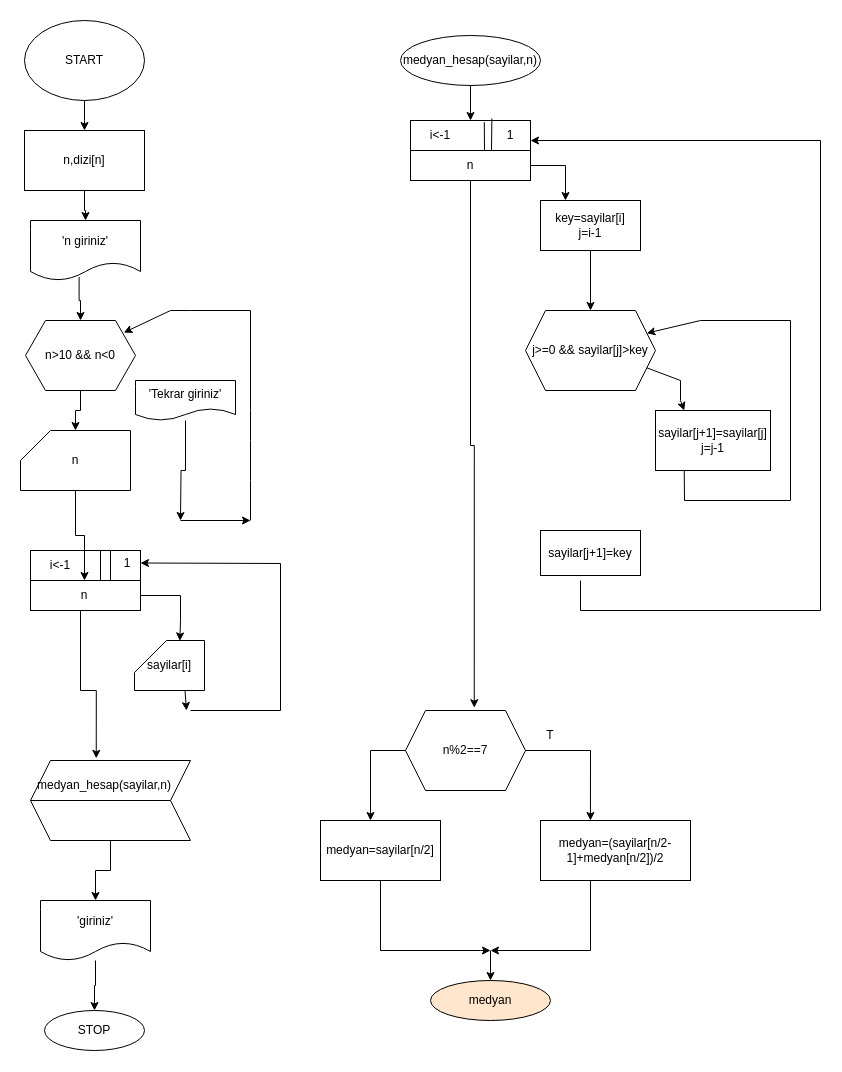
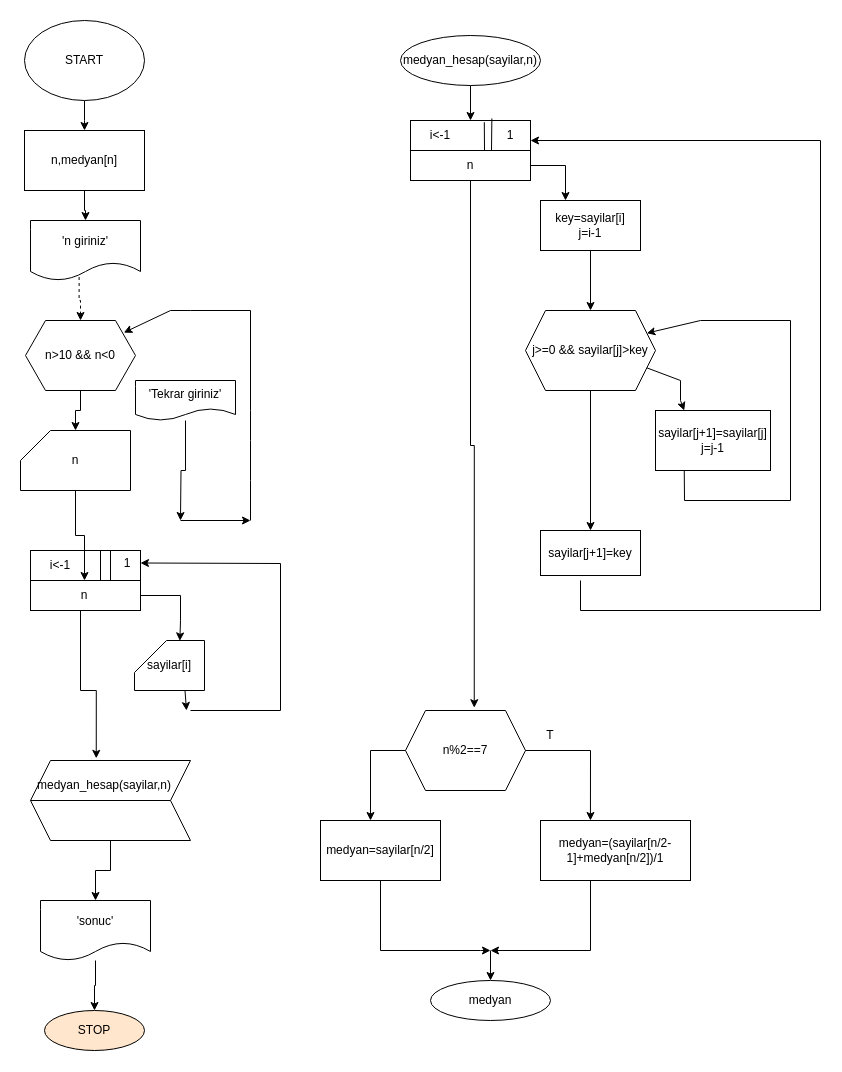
  <mxCell id="0" />
  <mxCell id="1" parent="0" />
  <mxCell id="2" value="" style="edgeStyle=orthogonalEdgeStyle;rounded=0;orthogonalLoop=1;jettySize=auto;html=1;" edge="1" parent="1" source="3"><mxGeometry relative="1" as="geometry"><mxPoint x="84" y="130" as="targetPoint" /></mxGeometry></mxCell>
  <mxCell id="3" value="START" style="ellipse;whiteSpace=wrap;html=1;" vertex="1" parent="1"><mxGeometry x="24" width="120" height="80" as="geometry" y="20" /></mxCell>
  <mxCell id="4" value="" style="edgeStyle=orthogonalEdgeStyle;rounded=0;orthogonalLoop=1;jettySize=auto;html=1;" edge="1" parent="1" source="5" target="64"><mxGeometry relative="1" as="geometry" /></mxCell>
  <mxCell id="5" value="n&amp;gt;10 &amp;amp;&amp;amp; n&amp;lt;0" style="shape=hexagon;perimeter=hexagonPerimeter2;whiteSpace=wrap;html=1;fixedSize=1;" vertex="1" parent="1"><mxGeometry x="25" y="320" width="110" height="70" as="geometry" /></mxCell>
- <mxCell id="6" value="" style="edgeStyle=orthogonalEdgeStyle;rounded=0;orthogonalLoop=1;jettySize=auto;html=1;exitX=0.442;exitY=0.942;exitDx=0;exitDy=0;exitPerimeter=0;entryX=0.5;entryY=0;entryDx=0;entryDy=0;" edge="1" parent="1" source="7" target="5"><mxGeometry relative="1" as="geometry"><mxPoint x="79.58" y="300" as="sourcePoint" /><mxPoint x="79.58" y="310" as="targetPoint" /></mxGeometry></mxCell>
+ <mxCell id="6" value="" style="edgeStyle=orthogonalEdgeStyle;rounded=0;orthogonalLoop=1;jettySize=auto;html=1;exitX=0.442;exitY=0.942;exitDx=0;exitDy=0;exitPerimeter=0;entryX=0.5;entryY=0;entryDx=0;entryDy=0;dashed=1;" edge="1" parent="1" source="7" target="5"><mxGeometry relative="1" as="geometry"><mxPoint x="79.58" y="300" as="sourcePoint" /><mxPoint x="79.58" y="310" as="targetPoint" /></mxGeometry></mxCell>
  <mxCell id="7" value="'n giriniz'" style="shape=document;whiteSpace=wrap;html=1;boundedLbl=1;" vertex="1" parent="1"><mxGeometry x="30" y="220" width="110" height="60" as="geometry" /></mxCell>
  <mxCell id="8" value="" style="edgeStyle=orthogonalEdgeStyle;rounded=0;orthogonalLoop=1;jettySize=auto;html=1;" edge="1" parent="1" source="9"><mxGeometry relative="1" as="geometry"><mxPoint x="180" y="520" as="targetPoint" /></mxGeometry></mxCell>
  <mxCell id="9" value="'Tekrar giriniz'" style="shape=document;whiteSpace=wrap;html=1;boundedLbl=1;" vertex="1" parent="1"><mxGeometry x="135" y="380" width="100" height="40" as="geometry" /></mxCell>
  <mxCell id="10" value="" style="endArrow=classic;html=1;rounded=0;entryX=0.894;entryY=0.173;entryDx=0;entryDy=0;entryPerimeter=0;" edge="1" parent="1" target="5"><mxGeometry width="50" height="50" relative="1" as="geometry"><mxPoint x="250" y="520" as="sourcePoint" /><mxPoint x="140" y="310" as="targetPoint" /><Array as="points"><mxPoint x="250" y="480" /><mxPoint x="250" y="440" /><mxPoint x="250" y="410" /><mxPoint x="250" y="310" /><mxPoint x="190" y="310" /><mxPoint x="170" y="310" /></Array></mxGeometry></mxCell>
  <mxCell id="11" value="" style="rounded=0;whiteSpace=wrap;html=1;" vertex="1" parent="1"><mxGeometry x="30" y="550" width="110" height="60" as="geometry" /></mxCell>
  <mxCell id="12" value="" style="endArrow=none;html=1;rounded=0;exitX=0;exitY=0.5;exitDx=0;exitDy=0;entryX=1;entryY=0.5;entryDx=0;entryDy=0;" edge="1" parent="1" source="11" target="11"><mxGeometry width="50" height="50" relative="1" as="geometry"><mxPoint x="150" y="680" as="sourcePoint" /><mxPoint x="200" y="630" as="targetPoint" /></mxGeometry></mxCell>
  <mxCell id="13" value="" style="endArrow=none;html=1;rounded=0;" edge="1" parent="1"><mxGeometry width="50" height="50" relative="1" as="geometry"><mxPoint x="100" y="550" as="sourcePoint" /><mxPoint x="100" y="580" as="targetPoint" /><Array as="points" /></mxGeometry></mxCell>
  <mxCell id="14" value="" style="endArrow=none;html=1;rounded=0;" edge="1" parent="1"><mxGeometry width="50" height="50" relative="1" as="geometry"><mxPoint x="110" y="550" as="sourcePoint" /><mxPoint x="110" y="580" as="targetPoint" /><Array as="points" /></mxGeometry></mxCell>
  <mxCell id="15" value="i&amp;lt;-1" style="text;html=1;strokeColor=none;fillColor=none;align=center;verticalAlign=middle;whiteSpace=wrap;rounded=0;" vertex="1" parent="1"><mxGeometry x="30" y="550" width="60" height="30" as="geometry" /></mxCell>
  <mxCell id="16" value="1" style="text;html=1;strokeColor=none;fillColor=none;align=center;verticalAlign=middle;whiteSpace=wrap;rounded=0;" vertex="1" parent="1"><mxGeometry x="114" y="550" width="26" height="25" as="geometry" /></mxCell>
  <mxCell id="17" style="edgeStyle=orthogonalEdgeStyle;rounded=0;orthogonalLoop=1;jettySize=auto;html=1;entryX=0.589;entryY=1.027;entryDx=0;entryDy=0;entryPerimeter=0;" edge="1" parent="1" source="18" target="27"><mxGeometry relative="1" as="geometry"><mxPoint x="80" y="750" as="targetPoint" /><Array as="points"><mxPoint x="80" y="690" /></Array></mxGeometry></mxCell>
  <mxCell id="18" value="n" style="text;html=1;strokeColor=none;fillColor=none;align=center;verticalAlign=middle;whiteSpace=wrap;rounded=0;" vertex="1" parent="1"><mxGeometry x="54" y="580" width="60" height="30" as="geometry" /></mxCell>
  <mxCell id="19" value="" style="edgeStyle=orthogonalEdgeStyle;rounded=0;orthogonalLoop=1;jettySize=auto;html=1;" edge="1" parent="1" source="20" target="7"><mxGeometry relative="1" as="geometry" /></mxCell>
- <mxCell id="20" value="n,dizi[n]" style="rounded=0;whiteSpace=wrap;html=1;" vertex="1" parent="1"><mxGeometry x="24" y="130" width="120" height="60" as="geometry" /></mxCell>
+ <mxCell id="20" value="n,medyan[n]" style="rounded=0;whiteSpace=wrap;html=1;" vertex="1" parent="1"><mxGeometry x="24" y="130" width="120" height="60" as="geometry" /></mxCell>
  <mxCell id="21" value="" style="endArrow=classic;html=1;rounded=0;" edge="1" parent="1"><mxGeometry width="50" height="50" relative="1" as="geometry"><mxPoint x="180" y="520" as="sourcePoint" /><mxPoint x="250" y="520" as="targetPoint" /></mxGeometry></mxCell>
  <mxCell id="22" value="" style="endArrow=classic;html=1;rounded=0;exitX=1;exitY=0.75;exitDx=0;exitDy=0;entryX=0.648;entryY=0.008;entryDx=0;entryDy=0;entryPerimeter=0;" edge="1" parent="1" source="11" target="23"><mxGeometry width="50" height="50" relative="1" as="geometry"><mxPoint x="150" y="610" as="sourcePoint" /><mxPoint x="170" y="620" as="targetPoint" /><Array as="points"><mxPoint x="180" y="595" /><mxPoint x="180" y="620" /></Array></mxGeometry></mxCell>
  <mxCell id="23" value="sayilar[i]" style="shape=card;whiteSpace=wrap;html=1;size=32;" vertex="1" parent="1"><mxGeometry x="134" y="640" width="70" height="50" as="geometry" /></mxCell>
  <mxCell id="24" value="" style="endArrow=classic;html=1;rounded=0;entryX=1;entryY=0.5;entryDx=0;entryDy=0;" edge="1" parent="1" target="16"><mxGeometry width="50" height="50" relative="1" as="geometry"><mxPoint x="190" y="710" as="sourcePoint" /><mxPoint x="280" y="550" as="targetPoint" /><Array as="points"><mxPoint x="280" y="710" /><mxPoint x="280" y="563" /></Array></mxGeometry></mxCell>
  <mxCell id="25" value="" style="endArrow=classic;html=1;rounded=0;exitX=0.5;exitY=1;exitDx=0;exitDy=0;exitPerimeter=0;" edge="1" parent="1"><mxGeometry width="50" height="50" relative="1" as="geometry"><mxPoint x="184.5" y="690" as="sourcePoint" /><mxPoint x="186" y="710" as="targetPoint" /></mxGeometry></mxCell>
  <mxCell id="26" value="" style="edgeStyle=orthogonalEdgeStyle;rounded=0;orthogonalLoop=1;jettySize=auto;html=1;" edge="1" parent="1" source="27" target="31"><mxGeometry relative="1" as="geometry" /></mxCell>
  <mxCell id="27" value="" style="shape=step;perimeter=stepPerimeter;whiteSpace=wrap;html=1;fixedSize=1;direction=west;" vertex="1" parent="1"><mxGeometry x="30" y="760" width="160" height="80" as="geometry" /></mxCell>
  <mxCell id="28" value="" style="endArrow=none;html=1;rounded=0;exitX=1;exitY=0.5;exitDx=0;exitDy=0;entryX=0;entryY=0.5;entryDx=0;entryDy=0;" edge="1" parent="1" source="27" target="27"><mxGeometry width="50" height="50" relative="1" as="geometry"><mxPoint x="46" y="690" as="sourcePoint" /><mxPoint x="96" y="640" as="targetPoint" /></mxGeometry></mxCell>
  <mxCell id="29" value="medyan_hesap(sayilar,n)" style="text;html=1;strokeColor=none;fillColor=none;align=center;verticalAlign=middle;whiteSpace=wrap;rounded=0;" vertex="1" parent="1"><mxGeometry x="74" y="770" width="60" height="30" as="geometry" /></mxCell>
  <mxCell id="30" value="" style="edgeStyle=orthogonalEdgeStyle;rounded=0;orthogonalLoop=1;jettySize=auto;html=1;" edge="1" parent="1" source="31" target="32"><mxGeometry relative="1" as="geometry" /></mxCell>
- <mxCell id="31" value="'giriniz'" style="shape=document;whiteSpace=wrap;html=1;boundedLbl=1;" vertex="1" parent="1"><mxGeometry x="40" y="900" width="110" height="60" as="geometry" /></mxCell>
- <mxCell id="32" value="STOP" style="ellipse;whiteSpace=wrap;html=1;" vertex="1" parent="1"><mxGeometry x="44" y="1010" width="100" height="40" as="geometry" /></mxCell>
+ <mxCell id="31" value="'sonuc'" style="shape=document;whiteSpace=wrap;html=1;boundedLbl=1;" vertex="1" parent="1"><mxGeometry x="40" y="900" width="110" height="60" as="geometry" /></mxCell>
+ <mxCell id="32" value="STOP" style="ellipse;whiteSpace=wrap;html=1;fillColor=#ffe6cc;" vertex="1" parent="1"><mxGeometry x="44" y="1010" width="100" height="40" as="geometry" /></mxCell>
  <mxCell id="33" value="" style="edgeStyle=orthogonalEdgeStyle;rounded=0;orthogonalLoop=1;jettySize=auto;html=1;" edge="1" parent="1" source="34" target="35"><mxGeometry relative="1" as="geometry" /></mxCell>
  <mxCell id="34" value="medyan_hesap(sayilar,n)" style="ellipse;whiteSpace=wrap;html=1;" vertex="1" parent="1"><mxGeometry x="400" y="35" width="140" height="50" as="geometry" /></mxCell>
  <mxCell id="35" value="" style="rounded=0;whiteSpace=wrap;html=1;" vertex="1" parent="1"><mxGeometry x="410" y="120" width="120" height="60" as="geometry" /></mxCell>
  <mxCell id="36" value="" style="endArrow=none;html=1;rounded=0;exitX=0;exitY=0.5;exitDx=0;exitDy=0;entryX=1;entryY=0.5;entryDx=0;entryDy=0;" edge="1" parent="1" source="35" target="35"><mxGeometry width="50" height="50" relative="1" as="geometry"><mxPoint x="400" y="260" as="sourcePoint" /><mxPoint x="450" y="210" as="targetPoint" /></mxGeometry></mxCell>
  <mxCell id="37" value="" style="endArrow=none;html=1;rounded=0;exitX=0.678;exitY=-0.034;exitDx=0;exitDy=0;exitPerimeter=0;" edge="1" parent="1" source="35"><mxGeometry width="50" height="50" relative="1" as="geometry"><mxPoint x="400" y="260" as="sourcePoint" /><mxPoint x="491" y="150" as="targetPoint" /></mxGeometry></mxCell>
  <mxCell id="38" value="" style="endArrow=none;html=1;rounded=0;exitX=0.615;exitY=0.028;exitDx=0;exitDy=0;exitPerimeter=0;" edge="1" parent="1" source="35"><mxGeometry width="50" height="50" relative="1" as="geometry"><mxPoint x="400" y="260" as="sourcePoint" /><mxPoint x="484" y="150" as="targetPoint" /></mxGeometry></mxCell>
  <mxCell id="39" value="i&amp;lt;-1" style="text;html=1;strokeColor=none;fillColor=none;align=center;verticalAlign=middle;whiteSpace=wrap;rounded=0;" vertex="1" parent="1"><mxGeometry x="410" y="120" width="60" height="30" as="geometry" /></mxCell>
  <mxCell id="40" value="" style="edgeStyle=orthogonalEdgeStyle;rounded=0;orthogonalLoop=1;jettySize=auto;html=1;entryX=0.573;entryY=-0.035;entryDx=0;entryDy=0;entryPerimeter=0;" edge="1" parent="1" source="41" target="53"><mxGeometry relative="1" as="geometry"><mxPoint x="470" y="235" as="targetPoint" /></mxGeometry></mxCell>
  <mxCell id="41" value="n" style="text;html=1;strokeColor=none;fillColor=none;align=center;verticalAlign=middle;whiteSpace=wrap;rounded=0;" vertex="1" parent="1"><mxGeometry x="440" y="150" width="60" height="30" as="geometry" /></mxCell>
  <mxCell id="42" value="1" style="text;html=1;strokeColor=none;fillColor=none;align=center;verticalAlign=middle;whiteSpace=wrap;rounded=0;" vertex="1" parent="1"><mxGeometry x="480" y="120" width="60" height="30" as="geometry" /></mxCell>
  <mxCell id="43" value="" style="edgeStyle=orthogonalEdgeStyle;rounded=0;orthogonalLoop=1;jettySize=auto;html=1;" edge="1" parent="1" source="44" target="47"><mxGeometry relative="1" as="geometry" /></mxCell>
  <mxCell id="44" value="key=sayilar[i]&lt;br&gt;j=i-1" style="rounded=0;whiteSpace=wrap;html=1;" vertex="1" parent="1"><mxGeometry x="540" y="200" width="100" height="50" as="geometry" /></mxCell>
  <mxCell id="45" value="" style="endArrow=classic;html=1;rounded=0;exitX=1;exitY=0.75;exitDx=0;exitDy=0;entryX=0.25;entryY=0;entryDx=0;entryDy=0;" edge="1" parent="1" source="35" target="44"><mxGeometry width="50" height="50" relative="1" as="geometry"><mxPoint x="660" y="150" as="sourcePoint" /><mxPoint x="660" y="180" as="targetPoint" /><Array as="points"><mxPoint x="565" y="165" /></Array></mxGeometry></mxCell>
+ <mxCell id="46" value="" style="edgeStyle=orthogonalEdgeStyle;rounded=0;orthogonalLoop=1;jettySize=auto;html=1;" edge="1" parent="1" source="47" target="51"><mxGeometry relative="1" as="geometry" /></mxCell>
  <mxCell id="47" value="j&amp;gt;=0 &amp;amp;&amp;amp; sayilar[j]&amp;gt;key" style="shape=hexagon;perimeter=hexagonPerimeter2;whiteSpace=wrap;html=1;fixedSize=1;" vertex="1" parent="1"><mxGeometry x="525" y="310" width="130" height="80" as="geometry" /></mxCell>
  <mxCell id="48" value="sayilar[j+1]=sayilar[j]&lt;br&gt;j=j-1" style="rounded=0;whiteSpace=wrap;html=1;" vertex="1" parent="1"><mxGeometry x="655" y="410" width="115" height="60" as="geometry" /></mxCell>
  <mxCell id="49" value="" style="endArrow=classic;html=1;rounded=0;exitX=1;exitY=0.75;exitDx=0;exitDy=0;entryX=0.25;entryY=0;entryDx=0;entryDy=0;" edge="1" parent="1" source="47" target="48"><mxGeometry width="50" height="50" relative="1" as="geometry"><mxPoint x="660" y="390" as="sourcePoint" /><mxPoint x="690" y="390" as="targetPoint" /><Array as="points"><mxPoint x="680" y="380" /><mxPoint x="680" y="400" /></Array></mxGeometry></mxCell>
  <mxCell id="50" value="" style="endArrow=classic;html=1;rounded=0;exitX=0.25;exitY=1;exitDx=0;exitDy=0;entryX=1;entryY=0.25;entryDx=0;entryDy=0;" edge="1" parent="1" source="48" target="47"><mxGeometry width="50" height="50" relative="1" as="geometry"><mxPoint x="660" y="390" as="sourcePoint" /><mxPoint x="670" y="330" as="targetPoint" /><Array as="points"><mxPoint x="684" y="500" /><mxPoint x="790" y="500" /><mxPoint x="790" y="320" /><mxPoint x="700" y="320" /></Array></mxGeometry></mxCell>
  <mxCell id="51" value="sayilar[j+1]=key" style="rounded=0;whiteSpace=wrap;html=1;" vertex="1" parent="1"><mxGeometry x="540" y="530" width="100" height="45" as="geometry" /></mxCell>
  <mxCell id="52" value="" style="endArrow=classic;html=1;rounded=0;exitX=0.417;exitY=0.987;exitDx=0;exitDy=0;exitPerimeter=0;" edge="1" parent="1"><mxGeometry width="50" height="50" relative="1" as="geometry"><mxPoint x="580" y="580.005" as="sourcePoint" /><mxPoint x="530" y="140" as="targetPoint" /><Array as="points"><mxPoint x="580" y="610" /><mxPoint x="820" y="610" /><mxPoint x="820" y="140" /></Array></mxGeometry></mxCell>
  <mxCell id="53" value="n%2==7" style="shape=hexagon;perimeter=hexagonPerimeter2;whiteSpace=wrap;html=1;fixedSize=1;" vertex="1" parent="1"><mxGeometry x="405" y="710" width="120" height="80" as="geometry" /></mxCell>
  <mxCell id="54" value="" style="endArrow=classic;html=1;rounded=0;exitX=1;exitY=0.5;exitDx=0;exitDy=0;entryX=0.333;entryY=0;entryDx=0;entryDy=0;entryPerimeter=0;" edge="1" parent="1" source="53" target="56"><mxGeometry width="50" height="50" relative="1" as="geometry"><mxPoint x="840" y="590" as="sourcePoint" /><mxPoint x="570" y="750" as="targetPoint" /><Array as="points"><mxPoint x="590" y="750" /></Array></mxGeometry></mxCell>
  <mxCell id="55" value="" style="edgeStyle=orthogonalEdgeStyle;rounded=0;orthogonalLoop=1;jettySize=auto;html=1;exitX=0.5;exitY=1;exitDx=0;exitDy=0;" edge="1" parent="1" source="56"><mxGeometry relative="1" as="geometry"><mxPoint x="616" y="890" as="sourcePoint" /><mxPoint x="490" y="950" as="targetPoint" /><Array as="points"><mxPoint x="590" y="880" /><mxPoint x="590" y="950" /></Array></mxGeometry></mxCell>
- <mxCell id="56" value="medyan=(sayilar[n/2-1]+medyan[n/2])/2" style="rounded=0;whiteSpace=wrap;html=1;" vertex="1" parent="1"><mxGeometry x="540" y="820" width="150" height="60" as="geometry" /></mxCell>
+ <mxCell id="56" value="medyan=(sayilar[n/2-1]+medyan[n/2])/1" style="rounded=0;whiteSpace=wrap;html=1;" vertex="1" parent="1"><mxGeometry x="540" y="820" width="150" height="60" as="geometry" /></mxCell>
  <mxCell id="57" value="T" style="text;html=1;strokeColor=none;fillColor=none;align=center;verticalAlign=middle;whiteSpace=wrap;rounded=0;" vertex="1" parent="1"><mxGeometry x="520" y="720" width="60" height="30" as="geometry" /></mxCell>
  <mxCell id="58" value="" style="endArrow=classic;html=1;rounded=0;exitX=0;exitY=0.5;exitDx=0;exitDy=0;" edge="1" parent="1" source="53"><mxGeometry width="50" height="50" relative="1" as="geometry"><mxPoint x="510" y="690" as="sourcePoint" /><mxPoint x="370" y="820" as="targetPoint" /><Array as="points"><mxPoint x="370" y="750" /></Array></mxGeometry></mxCell>
  <mxCell id="59" value="" style="edgeStyle=orthogonalEdgeStyle;rounded=0;orthogonalLoop=1;jettySize=auto;html=1;" edge="1" parent="1" source="60"><mxGeometry relative="1" as="geometry"><mxPoint x="490" y="950" as="targetPoint" /><Array as="points"><mxPoint x="380" y="950" /><mxPoint x="480" y="950" /></Array></mxGeometry></mxCell>
  <mxCell id="60" value="medyan=sayilar[n/2]" style="rounded=0;whiteSpace=wrap;html=1;" vertex="1" parent="1"><mxGeometry x="320" y="820" width="120" height="60" as="geometry" /></mxCell>
  <mxCell id="61" value="" style="endArrow=classic;html=1;rounded=0;" edge="1" parent="1" target="62"><mxGeometry width="50" height="50" relative="1" as="geometry"><mxPoint x="490" y="950" as="sourcePoint" /><mxPoint x="490" y="990" as="targetPoint" /></mxGeometry></mxCell>
- <mxCell id="62" value="medyan" style="ellipse;whiteSpace=wrap;html=1;fillColor=#ffe6cc;" vertex="1" parent="1"><mxGeometry x="430" y="980" width="120" height="40" as="geometry" /></mxCell>
+ <mxCell id="62" value="medyan" style="ellipse;whiteSpace=wrap;html=1;" vertex="1" parent="1"><mxGeometry x="430" y="980" width="120" height="40" as="geometry" /></mxCell>
  <mxCell id="63" value="" style="edgeStyle=orthogonalEdgeStyle;rounded=0;orthogonalLoop=1;jettySize=auto;html=1;" edge="1" parent="1" source="64" target="18"><mxGeometry relative="1" as="geometry" /></mxCell>
  <mxCell id="64" value="n" style="shape=card;whiteSpace=wrap;html=1;" vertex="1" parent="1"><mxGeometry x="20" y="430" width="110" height="60" as="geometry" /></mxCell>
